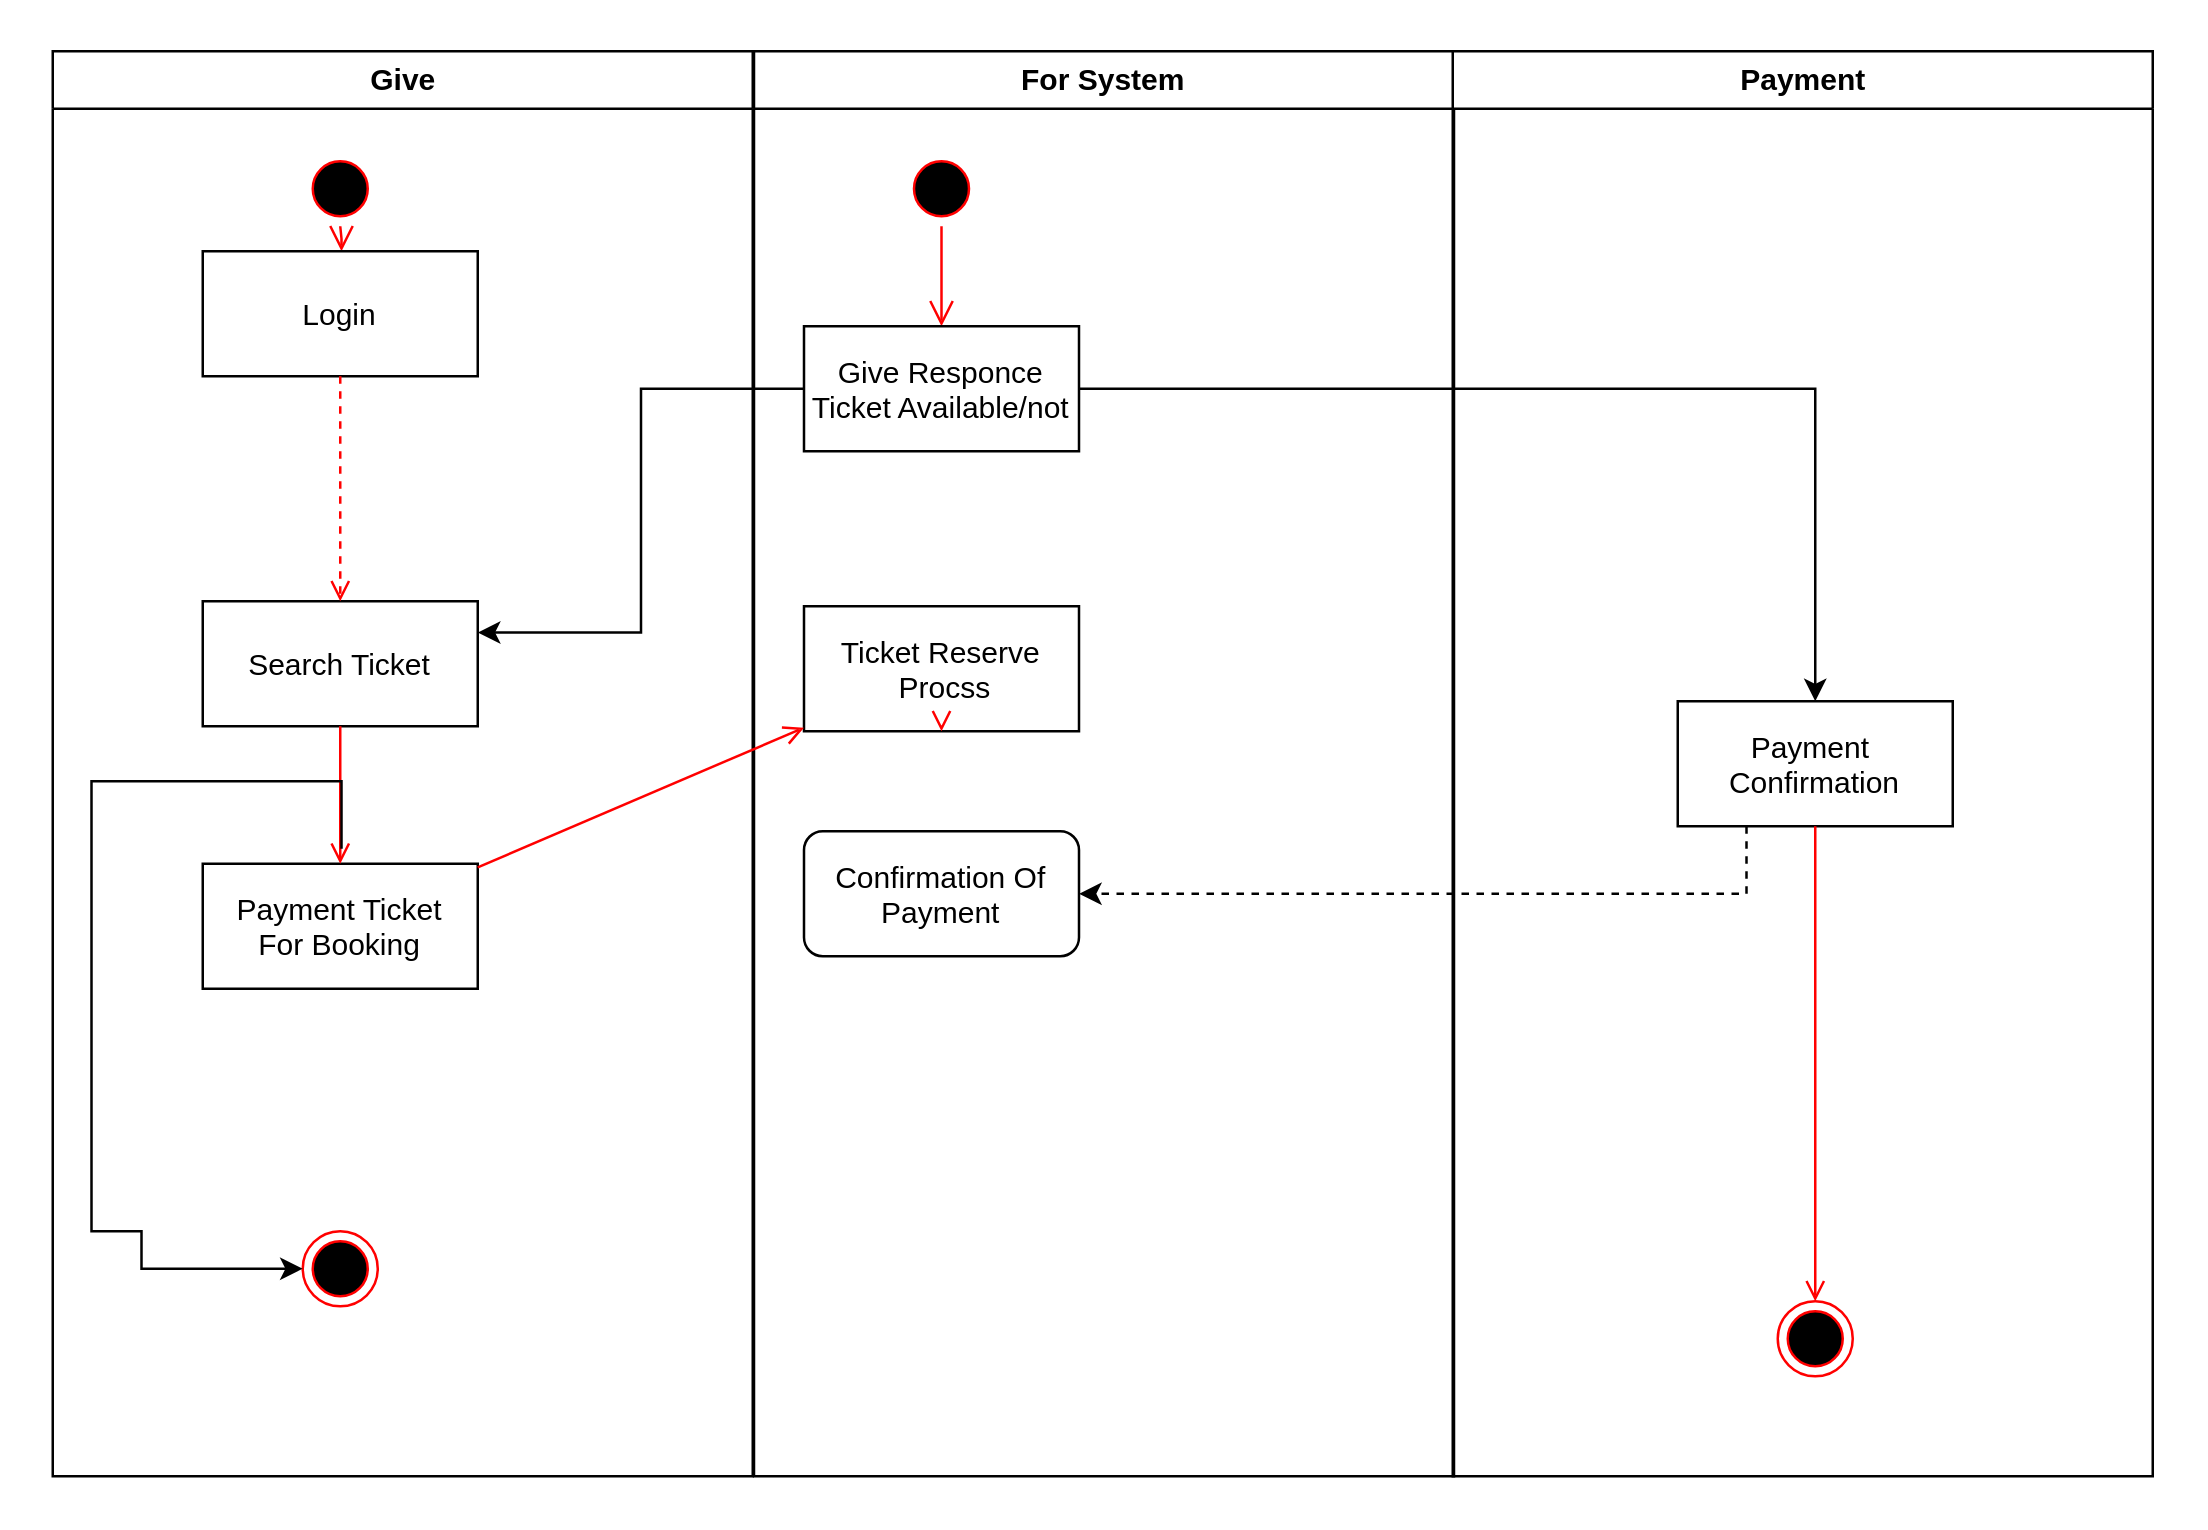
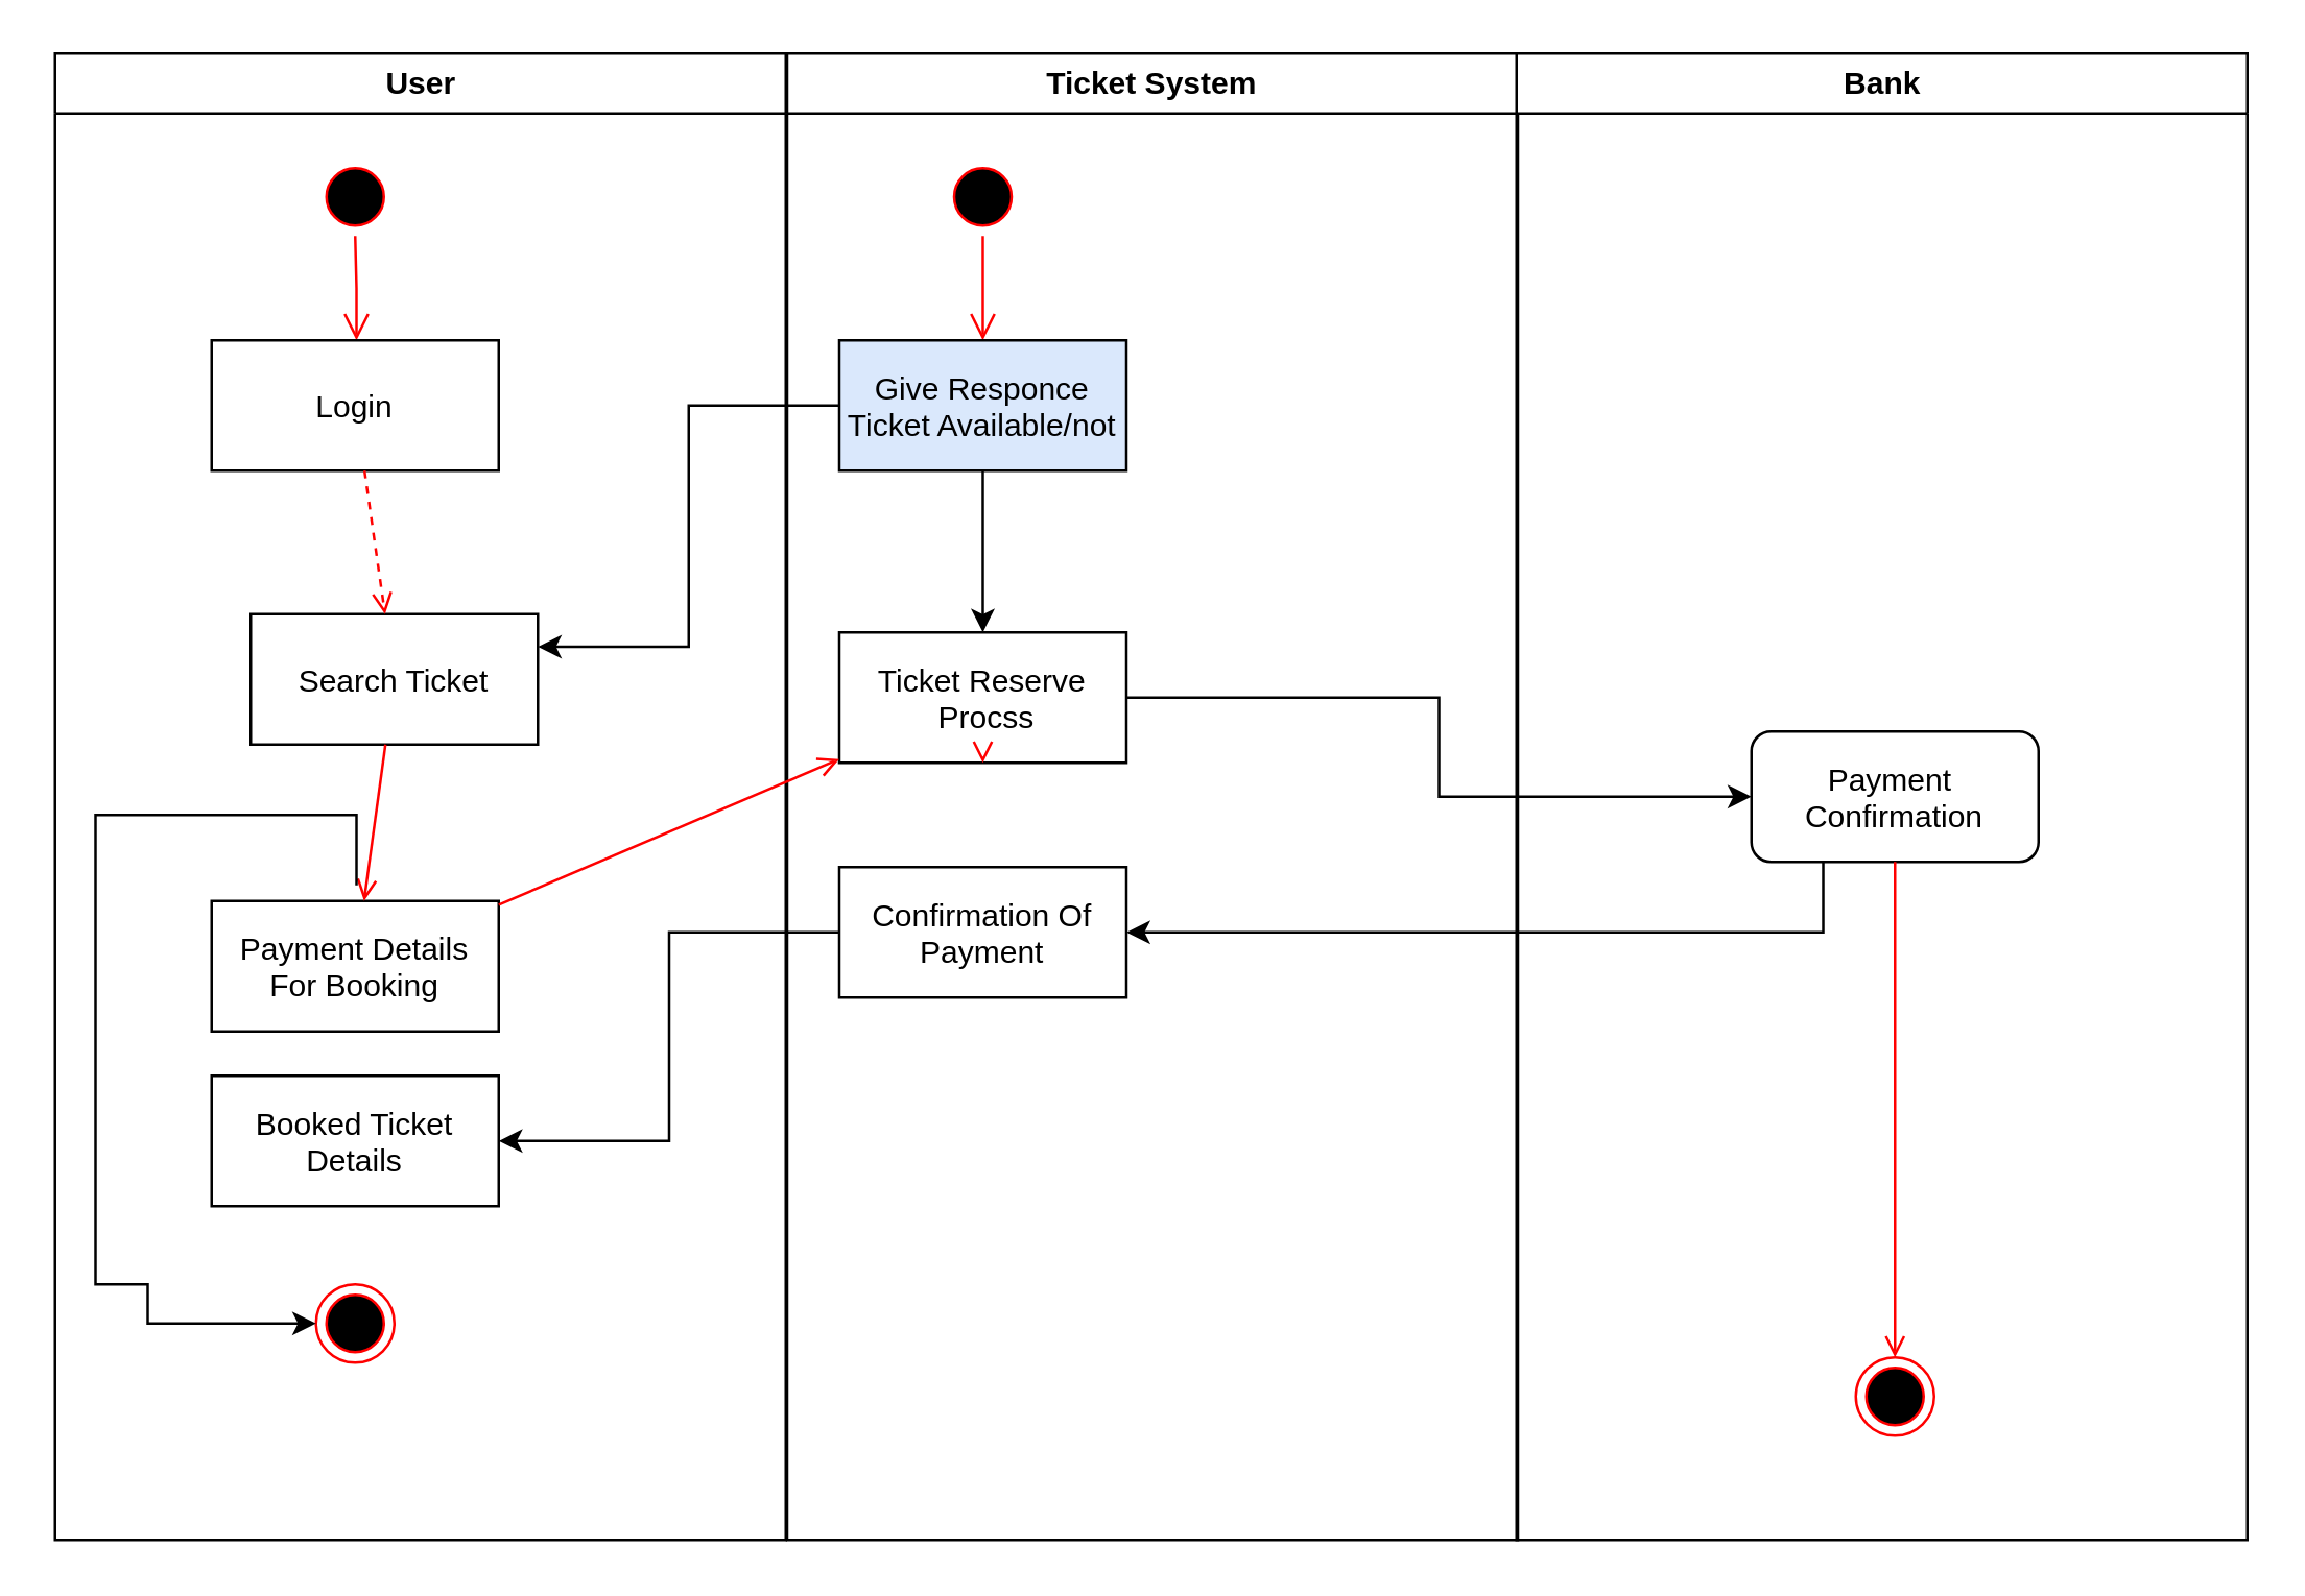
  <mxCell id="0" />
  <mxCell id="1" parent="0" />
- <mxCell id="2" value="Give" style="swimlane;whiteSpace=wrap" parent="1" vertex="1"><mxGeometry x="20.5" y="20" width="280" height="570" as="geometry" /></mxCell>
+ <mxCell id="2" value="User" style="swimlane;whiteSpace=wrap" parent="1" vertex="1"><mxGeometry x="20.5" y="20" width="280" height="570" as="geometry" /></mxCell>
  <mxCell id="3" value="" style="ellipse;shape=startState;fillColor=#000000;strokeColor=#ff0000;" parent="2" vertex="1"><mxGeometry x="100" y="40" width="30" height="30" as="geometry" /></mxCell>
  <mxCell id="4" value="" style="edgeStyle=elbowEdgeStyle;elbow=horizontal;verticalAlign=bottom;endArrow=open;endSize=8;strokeColor=#FF0000;endFill=1;rounded=0" parent="2" source="3" target="5" edge="1"><mxGeometry x="100" y="40" as="geometry"><mxPoint x="115" y="110" as="targetPoint" /></mxGeometry></mxCell>
- <mxCell id="5" value="Login" style="" parent="2" vertex="1"><mxGeometry x="60" y="80" width="110" height="50" as="geometry" /></mxCell>
- <mxCell id="6" value="Search Ticket" style="" parent="2" vertex="1"><mxGeometry x="60" y="220" width="110" height="50" as="geometry" /></mxCell>
+ <mxCell id="5" value="Login" style="" parent="2" vertex="1"><mxGeometry x="60" y="110" width="110" height="50" as="geometry" /></mxCell>
+ <mxCell id="6" value="Search Ticket" style="" parent="2" vertex="1"><mxGeometry x="75" y="215" width="110" height="50" as="geometry" /></mxCell>
  <mxCell id="7" value="" style="endArrow=open;strokeColor=#FF0000;endFill=1;rounded=0;dashed=1;" parent="2" source="5" target="6" edge="1"><mxGeometry relative="1" as="geometry" /></mxCell>
- <mxCell id="8" value="Payment Ticket&#10;For Booking" style="" parent="2" vertex="1"><mxGeometry x="60" y="325" width="110" height="50" as="geometry" /></mxCell>
+ <mxCell id="8" value="Payment Details&#10;For Booking" style="" parent="2" vertex="1"><mxGeometry x="60" y="325" width="110" height="50" as="geometry" /></mxCell>
  <mxCell id="9" value="" style="endArrow=open;strokeColor=#FF0000;endFill=1;rounded=0" parent="2" source="6" target="8" edge="1"><mxGeometry relative="1" as="geometry" /></mxCell>
  <mxCell id="10" value="" style="ellipse;shape=endState;fillColor=#000000;strokeColor=#ff0000" vertex="1" parent="2"><mxGeometry x="100" y="472" width="30" height="30" as="geometry" /></mxCell>
- <mxCell id="12" value="For System" style="swimlane;whiteSpace=wrap;startSize=23;" parent="1" vertex="1"><mxGeometry x="301" y="20" width="280" height="570" as="geometry" /></mxCell>
+ <mxCell id="11" value="Booked Ticket&#10;Details" style="" vertex="1" parent="2"><mxGeometry x="60" y="392" width="110" height="50" as="geometry" /></mxCell>
+ <mxCell id="12" value="Ticket System" style="swimlane;whiteSpace=wrap;startSize=23;" parent="1" vertex="1"><mxGeometry x="301" y="20" width="280" height="570" as="geometry" /></mxCell>
  <mxCell id="13" value="" style="ellipse;shape=startState;fillColor=#000000;strokeColor=#ff0000;" parent="12" vertex="1"><mxGeometry x="60" y="40" width="30" height="30" as="geometry" /></mxCell>
  <mxCell id="14" value="" style="edgeStyle=elbowEdgeStyle;elbow=horizontal;verticalAlign=bottom;endArrow=open;endSize=8;strokeColor=#FF0000;endFill=1;rounded=0" parent="12" source="13" target="16" edge="1"><mxGeometry x="40" y="20" as="geometry"><mxPoint x="55" y="90" as="targetPoint" /></mxGeometry></mxCell>
- <mxCell id="15" style="edgeStyle=orthogonalEdgeStyle;rounded=0;orthogonalLoop=1;jettySize=auto;html=1;" edge="1" parent="12" source="16" target="21"><mxGeometry relative="1" as="geometry" /></mxCell>
- <mxCell id="16" value="Give Responce&#10;Ticket Available/not" style="" parent="12" vertex="1"><mxGeometry x="20" y="110" width="110" height="50" as="geometry" /></mxCell>
+ <mxCell id="15" style="edgeStyle=orthogonalEdgeStyle;rounded=0;orthogonalLoop=1;jettySize=auto;html=1;" edge="1" parent="12" source="16" target="17"><mxGeometry relative="1" as="geometry" /></mxCell>
+ <mxCell id="16" value="Give Responce&#10;Ticket Available/not" style="fillColor=#dae8fc;" parent="12" vertex="1"><mxGeometry x="20" y="110" width="110" height="50" as="geometry" /></mxCell>
  <mxCell id="17" value="Ticket Reserve&#10; Procss" style="" parent="12" vertex="1"><mxGeometry x="20" y="222" width="110" height="50" as="geometry" /></mxCell>
  <mxCell id="18" value="" style="endArrow=open;strokeColor=#FF0000;endFill=1;rounded=0" parent="12" target="17" edge="1"><mxGeometry relative="1" as="geometry"><mxPoint x="75" y="270" as="sourcePoint" /></mxGeometry></mxCell>
- <mxCell id="19" value="Confirmation Of&#10;Payment" style="rounded=1;" vertex="1" parent="12"><mxGeometry x="20" y="312" width="110" height="50" as="geometry" /></mxCell>
- <mxCell id="20" value="Payment" style="swimlane;whiteSpace=wrap;startSize=23;" parent="1" vertex="1"><mxGeometry x="580.5" y="20" width="280" height="570" as="geometry" /></mxCell>
- <mxCell id="21" value="Payment &#10;Confirmation" style="" parent="20" vertex="1"><mxGeometry x="90" y="260" width="110" height="50" as="geometry" /></mxCell>
+ <mxCell id="19" value="Confirmation Of&#10;Payment" style="" vertex="1" parent="12"><mxGeometry x="20" y="312" width="110" height="50" as="geometry" /></mxCell>
+ <mxCell id="20" value="Bank" style="swimlane;whiteSpace=wrap;startSize=23;" parent="1" vertex="1"><mxGeometry x="580.5" y="20" width="280" height="570" as="geometry" /></mxCell>
+ <mxCell id="21" value="Payment &#10;Confirmation" style="rounded=1;" parent="20" vertex="1"><mxGeometry x="90" y="260" width="110" height="50" as="geometry" /></mxCell>
  <mxCell id="22" value="" style="ellipse;shape=endState;fillColor=#000000;strokeColor=#ff0000" parent="20" vertex="1"><mxGeometry x="130" y="500" width="30" height="30" as="geometry" /></mxCell>
  <mxCell id="23" value="" style="endArrow=open;strokeColor=#FF0000;endFill=1;rounded=0" parent="20" source="21" target="22" edge="1"><mxGeometry relative="1" as="geometry" /></mxCell>
  <mxCell id="24" value="" style="endArrow=open;strokeColor=#FF0000;endFill=1;rounded=0" parent="1" source="8" target="17" edge="1"><mxGeometry relative="1" as="geometry" /></mxCell>
  <mxCell id="25" style="edgeStyle=orthogonalEdgeStyle;rounded=0;orthogonalLoop=1;jettySize=auto;html=1;entryX=1;entryY=0.25;entryDx=0;entryDy=0;" edge="1" parent="1" source="16" target="6"><mxGeometry relative="1" as="geometry" /></mxCell>
  <mxCell id="26" style="edgeStyle=orthogonalEdgeStyle;rounded=0;orthogonalLoop=1;jettySize=auto;html=1;entryX=0;entryY=0.5;entryDx=0;entryDy=0;" edge="1" parent="1" target="10"><mxGeometry relative="1" as="geometry"><mxPoint x="56" y="522" as="targetPoint" /><mxPoint x="136" y="339" as="sourcePoint" /><Array as="points"><mxPoint x="136" y="312" /><mxPoint x="36" y="312" /><mxPoint x="36" y="492" /><mxPoint x="56" y="492" /><mxPoint x="56" y="507" /></Array></mxGeometry></mxCell>
- <mxCell id="28" style="edgeStyle=orthogonalEdgeStyle;rounded=0;orthogonalLoop=1;jettySize=auto;html=1;exitX=0.25;exitY=1;exitDx=0;exitDy=0;entryX=1;entryY=0.5;entryDx=0;entryDy=0;dashed=1;" edge="1" parent="1" source="21" target="19"><mxGeometry relative="1" as="geometry"><mxPoint x="636" y="362" as="targetPoint" /></mxGeometry></mxCell>
+ <mxCell id="27" style="edgeStyle=orthogonalEdgeStyle;rounded=0;orthogonalLoop=1;jettySize=auto;html=1;" edge="1" parent="1" source="17" target="21"><mxGeometry relative="1" as="geometry" /></mxCell>
+ <mxCell id="28" style="edgeStyle=orthogonalEdgeStyle;rounded=0;orthogonalLoop=1;jettySize=auto;html=1;exitX=0.25;exitY=1;exitDx=0;exitDy=0;entryX=1;entryY=0.5;entryDx=0;entryDy=0;" edge="1" parent="1" source="21" target="19"><mxGeometry relative="1" as="geometry"><mxPoint x="636" y="362" as="targetPoint" /></mxGeometry></mxCell>
+ <mxCell id="29" style="edgeStyle=orthogonalEdgeStyle;rounded=0;orthogonalLoop=1;jettySize=auto;html=1;entryX=1;entryY=0.5;entryDx=0;entryDy=0;" edge="1" parent="1" source="19" target="11"><mxGeometry relative="1" as="geometry"><mxPoint x="236" y="452" as="targetPoint" /></mxGeometry></mxCell>
